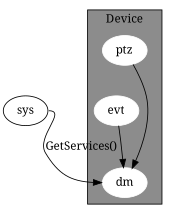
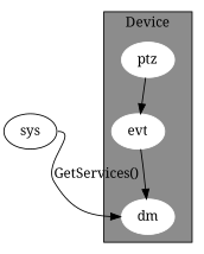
  digraph {
    fontname="Noto Serif"
    node [color=white fontname="Noto Serif" style=filled]
    edge [fontname="Noto Serif"]
    evt
    dm
    ptz
    sys [color="" style=""]
    subgraph cluster_1 {
      bgcolor=gray55
      label=Device
      labelloc=t
      evt
      dm
      ptz
    }
    evt -> dm
-   ptz -> dm
+   ptz -> evt
    sys -> dm [headport=w label="GetServices()" tailport=e]
  }
